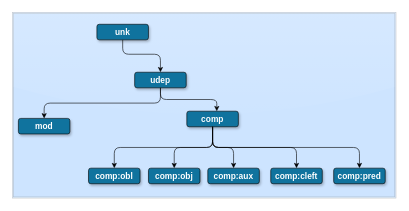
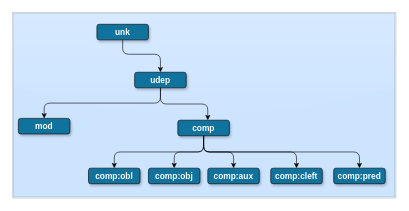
  <mxCell id="0" />
  <mxCell id="1" parent="0" />
  <mxCell id="2" value="&lt;div style=&quot;text-align: left ; font-size: 24px&quot;&gt;&lt;br&gt;&lt;/div&gt;&lt;div style=&quot;text-align: left ; font-size: 24px&quot;&gt;&lt;/div&gt;" style="shape=ext;double=1;rounded=0;whiteSpace=wrap;html=1;strokeColor=#000000;fillColor=#75B6FF;opacity=20;glass=1;comic=0;shadow=0;align=left;verticalAlign=top;fontSize=24;" parent="1" vertex="1"><mxGeometry x="20" y="20" width="640" height="310" as="geometry" /></mxCell>
  <mxCell id="3" value="unk" style="rounded=1;fillColor=#10739E;strokeColor=#000000;shadow=1;gradientColor=none;fontStyle=1;fontColor=#FFFFFF;fontSize=14;" parent="1" vertex="1"><mxGeometry x="161" y="40" width="86" height="26" as="geometry" /></mxCell>
  <mxCell id="4" value="udep" style="rounded=1;fillColor=#10739E;strokeColor=#000000;shadow=1;gradientColor=none;fontStyle=1;fontColor=#FFFFFF;fontSize=14;" parent="1" vertex="1"><mxGeometry x="224" y="120" width="86" height="26" as="geometry" /></mxCell>
  <mxCell id="5" value="" style="endArrow=classic;html=1;entryX=0.5;entryY=0;entryDx=0;entryDy=0;edgeStyle=orthogonalEdgeStyle;exitX=0.5;exitY=1;exitDx=0;exitDy=0;" parent="1" source="3" target="4" edge="1"><mxGeometry width="50" height="50" relative="1" as="geometry"><mxPoint x="419" y="80" as="sourcePoint" /><mxPoint x="267" y="124" as="targetPoint" /><Array as="points"><mxPoint x="204" y="90" /><mxPoint x="267" y="90" /></Array></mxGeometry></mxCell>
- <mxCell id="6" value="comp" style="rounded=1;fillColor=#10739E;strokeColor=#000000;shadow=1;gradientColor=none;fontStyle=1;fontColor=#FFFFFF;fontSize=14;" parent="1" vertex="1"><mxGeometry x="311" y="185" width="86" height="26" as="geometry" /></mxCell>
+ <mxCell id="6" value="comp" style="rounded=1;fillColor=#10739E;strokeColor=#000000;shadow=1;gradientColor=none;fontStyle=1;fontColor=#FFFFFF;fontSize=14;" parent="1" vertex="1"><mxGeometry x="296" y="200" width="86" height="26" as="geometry" /></mxCell>
  <mxCell id="7" value="mod" style="rounded=1;fillColor=#10739E;strokeColor=#000000;shadow=1;gradientColor=none;fontStyle=1;fontColor=#FFFFFF;fontSize=14;" parent="1" vertex="1"><mxGeometry x="30" y="197" width="86" height="26" as="geometry" /></mxCell>
  <mxCell id="8" value="" style="endArrow=classic;html=1;exitX=0.5;exitY=1;exitDx=0;exitDy=0;entryX=0.581;entryY=0;entryDx=0;entryDy=0;entryPerimeter=0;edgeStyle=orthogonalEdgeStyle;" parent="1" source="4" target="6" edge="1"><mxGeometry width="50" height="50" relative="1" as="geometry"><mxPoint x="107" y="310" as="sourcePoint" /><mxPoint x="157" y="260" as="targetPoint" /></mxGeometry></mxCell>
  <mxCell id="9" value="" style="endArrow=classic;html=1;exitX=0.5;exitY=1;exitDx=0;exitDy=0;entryX=0.5;entryY=0;entryDx=0;entryDy=0;edgeStyle=orthogonalEdgeStyle;" parent="1" source="4" target="7" edge="1"><mxGeometry width="50" height="50" relative="1" as="geometry"><mxPoint x="107" y="310" as="sourcePoint" /><mxPoint x="157" y="260" as="targetPoint" /></mxGeometry></mxCell>
  <mxCell id="10" value="comp:aux" style="rounded=1;fillColor=#10739E;strokeColor=#000000;shadow=1;gradientColor=none;fontStyle=1;fontColor=#FFFFFF;fontSize=14;" parent="1" vertex="1"><mxGeometry x="346" y="280" width="86" height="26" as="geometry" /></mxCell>
  <mxCell id="11" value="comp:obj" style="rounded=1;fillColor=#10739E;strokeColor=#000000;shadow=1;gradientColor=none;fontStyle=1;fontColor=#FFFFFF;fontSize=14;" parent="1" vertex="1"><mxGeometry x="247" y="280" width="86" height="26" as="geometry" /></mxCell>
  <mxCell id="12" value="comp:obl" style="rounded=1;fillColor=#10739E;strokeColor=#000000;shadow=1;gradientColor=none;fontStyle=1;fontColor=#FFFFFF;fontSize=14;" parent="1" vertex="1"><mxGeometry x="147" y="280" width="86" height="26" as="geometry" /></mxCell>
  <mxCell id="13" value="" style="endArrow=classic;html=1;exitX=0.5;exitY=1;exitDx=0;exitDy=0;entryX=0.5;entryY=0;entryDx=0;entryDy=0;edgeStyle=orthogonalEdgeStyle;" parent="1" source="6" target="12" edge="1"><mxGeometry width="50" height="50" relative="1" as="geometry"><mxPoint x="102" y="460" as="sourcePoint" /><mxPoint x="152" y="410" as="targetPoint" /></mxGeometry></mxCell>
  <mxCell id="14" value="" style="endArrow=classic;html=1;exitX=0.5;exitY=1;exitDx=0;exitDy=0;entryX=0.5;entryY=0;entryDx=0;entryDy=0;edgeStyle=orthogonalEdgeStyle;" parent="1" source="6" target="11" edge="1"><mxGeometry width="50" height="50" relative="1" as="geometry"><mxPoint x="349" y="236" as="sourcePoint" /><mxPoint x="200" y="290" as="targetPoint" /></mxGeometry></mxCell>
  <mxCell id="15" value="" style="endArrow=classic;html=1;exitX=0.5;exitY=1;exitDx=0;exitDy=0;entryX=0.5;entryY=0;entryDx=0;entryDy=0;edgeStyle=orthogonalEdgeStyle;" parent="1" source="6" target="10" edge="1"><mxGeometry width="50" height="50" relative="1" as="geometry"><mxPoint x="224" y="246" as="sourcePoint" /><mxPoint x="75" y="300" as="targetPoint" /></mxGeometry></mxCell>
  <mxCell id="16" value="comp:cleft" style="rounded=1;fillColor=#10739E;strokeColor=#000000;shadow=1;gradientColor=none;fontStyle=1;fontColor=#FFFFFF;fontSize=14;" parent="1" vertex="1"><mxGeometry x="451" y="280" width="86" height="26" as="geometry" /></mxCell>
  <mxCell id="17" value="" style="endArrow=classic;html=1;exitX=0.5;exitY=1;exitDx=0;exitDy=0;entryX=0.5;entryY=0;entryDx=0;entryDy=0;edgeStyle=orthogonalEdgeStyle;" parent="1" source="6" target="16" edge="1"><mxGeometry width="50" height="50" relative="1" as="geometry"><mxPoint x="402" y="236" as="sourcePoint" /><mxPoint x="452" y="290" as="targetPoint" /></mxGeometry></mxCell>
  <mxCell id="18" value="comp:pred" style="rounded=1;fillColor=#10739E;strokeColor=#000000;shadow=1;gradientColor=none;fontStyle=1;fontColor=#FFFFFF;fontSize=14;" parent="1" vertex="1"><mxGeometry x="556" y="280" width="86" height="26" as="geometry" /></mxCell>
  <mxCell id="19" value="" style="endArrow=classic;html=1;entryX=0.5;entryY=0;entryDx=0;entryDy=0;edgeStyle=orthogonalEdgeStyle;exitX=0.5;exitY=1;exitDx=0;exitDy=0;" parent="1" source="6" target="18" edge="1"><mxGeometry width="50" height="50" relative="1" as="geometry"><mxPoint x="349" y="236" as="sourcePoint" /><mxPoint x="504" y="290" as="targetPoint" /></mxGeometry></mxCell>
